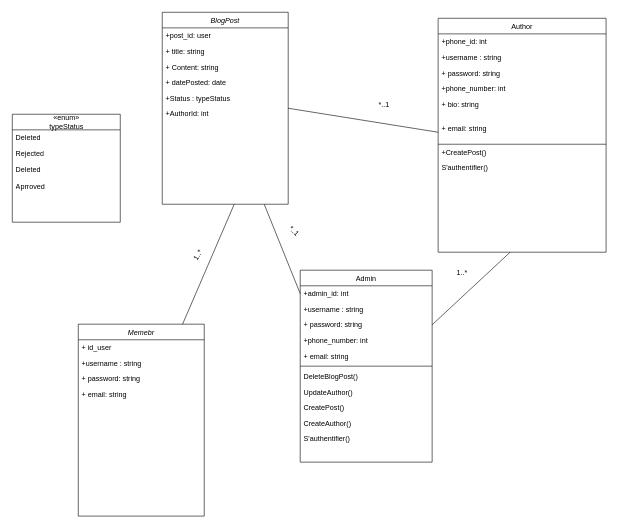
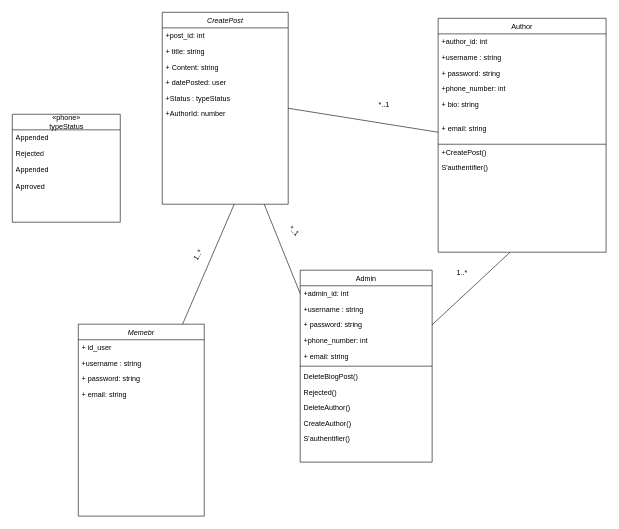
  <mxCell id="0" />
  <mxCell id="1" parent="0" />
- <mxCell id="2" value="BlogPost" style="swimlane;fontStyle=2;align=center;verticalAlign=top;childLayout=stackLayout;horizontal=1;startSize=26;horizontalStack=0;resizeParent=1;resizeLast=0;collapsible=1;marginBottom=0;rounded=0;shadow=0;strokeWidth=1;" parent="1" vertex="1"><mxGeometry x="270" y="20" width="210" height="320" as="geometry"><mxRectangle x="230" y="140" width="160" height="26" as="alternateBounds" /></mxGeometry></mxCell>
- <mxCell id="3" value="+post_id: user" style="text;align=left;verticalAlign=top;spacingLeft=4;spacingRight=4;overflow=hidden;rotatable=0;points=[[0,0.5],[1,0.5]];portConstraint=eastwest;" parent="2" vertex="1"><mxGeometry y="26" width="210" height="26" as="geometry" /></mxCell>
+ <mxCell id="2" value="CreatePost" style="swimlane;fontStyle=2;align=center;verticalAlign=top;childLayout=stackLayout;horizontal=1;startSize=26;horizontalStack=0;resizeParent=1;resizeLast=0;collapsible=1;marginBottom=0;rounded=0;shadow=0;strokeWidth=1;" parent="1" vertex="1"><mxGeometry x="270" y="20" width="210" height="320" as="geometry"><mxRectangle x="230" y="140" width="160" height="26" as="alternateBounds" /></mxGeometry></mxCell>
+ <mxCell id="3" value="+post_id: int" style="text;align=left;verticalAlign=top;spacingLeft=4;spacingRight=4;overflow=hidden;rotatable=0;points=[[0,0.5],[1,0.5]];portConstraint=eastwest;" parent="2" vertex="1"><mxGeometry y="26" width="210" height="26" as="geometry" /></mxCell>
  <mxCell id="4" value="+ title: string" style="text;align=left;verticalAlign=top;spacingLeft=4;spacingRight=4;overflow=hidden;rotatable=0;points=[[0,0.5],[1,0.5]];portConstraint=eastwest;rounded=0;shadow=0;html=0;" parent="2" vertex="1"><mxGeometry y="52" width="210" height="26" as="geometry" /></mxCell>
  <mxCell id="5" value="+ Content: string" style="text;align=left;verticalAlign=top;spacingLeft=4;spacingRight=4;overflow=hidden;rotatable=0;points=[[0,0.5],[1,0.5]];portConstraint=eastwest;rounded=0;shadow=0;html=0;" parent="2" vertex="1"><mxGeometry y="78" width="210" height="26" as="geometry" /></mxCell>
- <mxCell id="6" value="+ datePosted: date" style="text;align=left;verticalAlign=top;spacingLeft=4;spacingRight=4;overflow=hidden;rotatable=0;points=[[0,0.5],[1,0.5]];portConstraint=eastwest;rounded=0;shadow=0;html=0;" parent="2" vertex="1"><mxGeometry y="104" width="210" height="26" as="geometry" /></mxCell>
+ <mxCell id="6" value="+ datePosted: user" style="text;align=left;verticalAlign=top;spacingLeft=4;spacingRight=4;overflow=hidden;rotatable=0;points=[[0,0.5],[1,0.5]];portConstraint=eastwest;rounded=0;shadow=0;html=0;" parent="2" vertex="1"><mxGeometry y="104" width="210" height="26" as="geometry" /></mxCell>
  <mxCell id="7" value="+Status : typeStatus" style="text;align=left;verticalAlign=top;spacingLeft=4;spacingRight=4;overflow=hidden;rotatable=0;points=[[0,0.5],[1,0.5]];portConstraint=eastwest;rounded=0;shadow=0;html=0;" parent="2" vertex="1"><mxGeometry y="130" width="210" height="26" as="geometry" /></mxCell>
- <mxCell id="8" value="+AuthorId: int" style="text;align=left;verticalAlign=top;spacingLeft=4;spacingRight=4;overflow=hidden;rotatable=0;points=[[0,0.5],[1,0.5]];portConstraint=eastwest;rounded=0;shadow=0;html=0;" parent="2" vertex="1"><mxGeometry y="156" width="210" height="26" as="geometry" /></mxCell>
+ <mxCell id="8" value="+AuthorId: number" style="text;align=left;verticalAlign=top;spacingLeft=4;spacingRight=4;overflow=hidden;rotatable=0;points=[[0,0.5],[1,0.5]];portConstraint=eastwest;rounded=0;shadow=0;html=0;" parent="2" vertex="1"><mxGeometry y="156" width="210" height="26" as="geometry" /></mxCell>
  <mxCell id="9" value="Author" style="swimlane;fontStyle=0;align=center;verticalAlign=top;childLayout=stackLayout;horizontal=1;startSize=26;horizontalStack=0;resizeParent=1;resizeLast=0;collapsible=1;marginBottom=0;rounded=0;shadow=0;strokeWidth=1;" parent="1" vertex="1"><mxGeometry x="730" y="30" width="280" height="390" as="geometry"><mxRectangle x="550" y="140" width="160" height="26" as="alternateBounds" /></mxGeometry></mxCell>
- <mxCell id="10" value="+phone_id: int" style="text;align=left;verticalAlign=top;spacingLeft=4;spacingRight=4;overflow=hidden;rotatable=0;points=[[0,0.5],[1,0.5]];portConstraint=eastwest;" parent="9" vertex="1"><mxGeometry y="26" width="280" height="26" as="geometry" /></mxCell>
+ <mxCell id="10" value="+author_id: int" style="text;align=left;verticalAlign=top;spacingLeft=4;spacingRight=4;overflow=hidden;rotatable=0;points=[[0,0.5],[1,0.5]];portConstraint=eastwest;" parent="9" vertex="1"><mxGeometry y="26" width="280" height="26" as="geometry" /></mxCell>
  <mxCell id="11" value="+username : string" style="text;align=left;verticalAlign=top;spacingLeft=4;spacingRight=4;overflow=hidden;rotatable=0;points=[[0,0.5],[1,0.5]];portConstraint=eastwest;rounded=0;shadow=0;html=0;" parent="9" vertex="1"><mxGeometry y="52" width="280" height="26" as="geometry" /></mxCell>
  <mxCell id="12" value="+ password: string" style="text;align=left;verticalAlign=top;spacingLeft=4;spacingRight=4;overflow=hidden;rotatable=0;points=[[0,0.5],[1,0.5]];portConstraint=eastwest;rounded=0;shadow=0;html=0;" parent="9" vertex="1"><mxGeometry y="78" width="280" height="26" as="geometry" /></mxCell>
  <mxCell id="13" value="+phone_number: int" style="text;align=left;verticalAlign=top;spacingLeft=4;spacingRight=4;overflow=hidden;rotatable=0;points=[[0,0.5],[1,0.5]];portConstraint=eastwest;rounded=0;shadow=0;html=0;" parent="9" vertex="1"><mxGeometry y="104" width="280" height="26" as="geometry" /></mxCell>
  <mxCell id="14" value="+ bio: string" style="text;align=left;verticalAlign=top;spacingLeft=4;spacingRight=4;overflow=hidden;rotatable=0;points=[[0,0.5],[1,0.5]];portConstraint=eastwest;rounded=0;shadow=0;html=0;" parent="9" vertex="1"><mxGeometry y="130" width="280" height="40" as="geometry" /></mxCell>
  <mxCell id="15" value="+ email: string" style="text;align=left;verticalAlign=top;spacingLeft=4;spacingRight=4;overflow=hidden;rotatable=0;points=[[0,0.5],[1,0.5]];portConstraint=eastwest;rounded=0;shadow=0;html=0;" parent="9" vertex="1"><mxGeometry y="170" width="280" height="40" as="geometry" /></mxCell>
  <mxCell id="16" value="" style="endArrow=none;html=1;rounded=0;" parent="9" edge="1"><mxGeometry width="50" height="50" relative="1" as="geometry"><mxPoint y="210" as="sourcePoint" /><mxPoint x="280" y="210" as="targetPoint" /></mxGeometry></mxCell>
  <mxCell id="17" value="+CreatePost()" style="text;align=left;verticalAlign=top;spacingLeft=4;spacingRight=4;overflow=hidden;rotatable=0;points=[[0,0.5],[1,0.5]];portConstraint=eastwest;" parent="9" vertex="1"><mxGeometry y="210" width="280" height="26" as="geometry" /></mxCell>
  <mxCell id="18" value="S'authentifier()" style="text;align=left;verticalAlign=top;spacingLeft=4;spacingRight=4;overflow=hidden;rotatable=0;points=[[0,0.5],[1,0.5]];portConstraint=eastwest;" parent="9" vertex="1"><mxGeometry y="236" width="280" height="26" as="geometry" /></mxCell>
  <mxCell id="19" value="Admin" style="swimlane;fontStyle=0;align=center;verticalAlign=top;childLayout=stackLayout;horizontal=1;startSize=26;horizontalStack=0;resizeParent=1;resizeLast=0;collapsible=1;marginBottom=0;rounded=0;shadow=0;strokeWidth=1;" parent="1" vertex="1"><mxGeometry x="500" y="450" width="220" height="320" as="geometry"><mxRectangle x="550" y="140" width="160" height="26" as="alternateBounds" /></mxGeometry></mxCell>
  <mxCell id="20" value="+admin_id: int" style="text;align=left;verticalAlign=top;spacingLeft=4;spacingRight=4;overflow=hidden;rotatable=0;points=[[0,0.5],[1,0.5]];portConstraint=eastwest;" parent="19" vertex="1"><mxGeometry y="26" width="220" height="26" as="geometry" /></mxCell>
  <mxCell id="21" value="+username : string" style="text;align=left;verticalAlign=top;spacingLeft=4;spacingRight=4;overflow=hidden;rotatable=0;points=[[0,0.5],[1,0.5]];portConstraint=eastwest;rounded=0;shadow=0;html=0;" parent="19" vertex="1"><mxGeometry y="52" width="220" height="26" as="geometry" /></mxCell>
  <mxCell id="22" value="+ password: string" style="text;align=left;verticalAlign=top;spacingLeft=4;spacingRight=4;overflow=hidden;rotatable=0;points=[[0,0.5],[1,0.5]];portConstraint=eastwest;rounded=0;shadow=0;html=0;" parent="19" vertex="1"><mxGeometry y="78" width="220" height="26" as="geometry" /></mxCell>
  <mxCell id="23" value="+phone_number: int" style="text;align=left;verticalAlign=top;spacingLeft=4;spacingRight=4;overflow=hidden;rotatable=0;points=[[0,0.5],[1,0.5]];portConstraint=eastwest;rounded=0;shadow=0;html=0;" parent="19" vertex="1"><mxGeometry y="104" width="220" height="26" as="geometry" /></mxCell>
  <mxCell id="24" value="+ email: string" style="text;align=left;verticalAlign=top;spacingLeft=4;spacingRight=4;overflow=hidden;rotatable=0;points=[[0,0.5],[1,0.5]];portConstraint=eastwest;rounded=0;shadow=0;html=0;" parent="19" vertex="1"><mxGeometry y="130" width="220" height="26" as="geometry" /></mxCell>
  <mxCell id="25" value="" style="line;html=1;strokeWidth=1;align=left;verticalAlign=middle;spacingTop=-1;spacingLeft=3;spacingRight=3;rotatable=0;labelPosition=right;points=[];portConstraint=eastwest;" parent="19" vertex="1"><mxGeometry y="156" width="220" height="8" as="geometry" /></mxCell>
  <mxCell id="26" value="DeleteBlogPost()" style="text;align=left;verticalAlign=top;spacingLeft=4;spacingRight=4;overflow=hidden;rotatable=0;points=[[0,0.5],[1,0.5]];portConstraint=eastwest;" parent="19" vertex="1"><mxGeometry y="164" width="220" height="26" as="geometry" /></mxCell>
- <mxCell id="27" value="UpdateAuthor()" style="text;align=left;verticalAlign=top;spacingLeft=4;spacingRight=4;overflow=hidden;rotatable=0;points=[[0,0.5],[1,0.5]];portConstraint=eastwest;" parent="19" vertex="1"><mxGeometry y="190" width="220" height="26" as="geometry" /></mxCell>
- <mxCell id="28" value="CreatePost()" style="text;align=left;verticalAlign=top;spacingLeft=4;spacingRight=4;overflow=hidden;rotatable=0;points=[[0,0.5],[1,0.5]];portConstraint=eastwest;" parent="19" vertex="1"><mxGeometry y="216" width="220" height="26" as="geometry" /></mxCell>
+ <mxCell id="27" value="Rejected()" style="text;align=left;verticalAlign=top;spacingLeft=4;spacingRight=4;overflow=hidden;rotatable=0;points=[[0,0.5],[1,0.5]];portConstraint=eastwest;" parent="19" vertex="1"><mxGeometry y="190" width="220" height="26" as="geometry" /></mxCell>
+ <mxCell id="28" value="DeleteAuthor()" style="text;align=left;verticalAlign=top;spacingLeft=4;spacingRight=4;overflow=hidden;rotatable=0;points=[[0,0.5],[1,0.5]];portConstraint=eastwest;" parent="19" vertex="1"><mxGeometry y="216" width="220" height="26" as="geometry" /></mxCell>
  <mxCell id="29" value="CreateAuthor()" style="text;align=left;verticalAlign=top;spacingLeft=4;spacingRight=4;overflow=hidden;rotatable=0;points=[[0,0.5],[1,0.5]];portConstraint=eastwest;" parent="19" vertex="1"><mxGeometry y="242" width="220" height="26" as="geometry" /></mxCell>
  <mxCell id="30" value="S'authentifier()" style="text;align=left;verticalAlign=top;spacingLeft=4;spacingRight=4;overflow=hidden;rotatable=0;points=[[0,0.5],[1,0.5]];portConstraint=eastwest;" parent="19" vertex="1"><mxGeometry y="268" width="220" height="26" as="geometry" /></mxCell>
- <mxCell id="31" value="&lt;div&gt;«enum»&lt;/div&gt;&lt;div&gt;typeStatus&lt;/div&gt;" style="swimlane;fontStyle=0;childLayout=stackLayout;horizontal=1;startSize=26;fillColor=none;horizontalStack=0;resizeParent=1;resizeParentMax=0;resizeLast=0;collapsible=1;marginBottom=0;html=1;" parent="1" vertex="1"><mxGeometry x="20" y="190" width="180" height="180" as="geometry" /></mxCell>
- <mxCell id="32" value="Deleted" style="text;strokeColor=none;fillColor=none;align=left;verticalAlign=top;spacingLeft=4;spacingRight=4;overflow=hidden;rotatable=0;points=[[0,0.5],[1,0.5]];portConstraint=eastwest;whiteSpace=wrap;html=1;" parent="31" vertex="1"><mxGeometry y="26" width="180" height="26" as="geometry" /></mxCell>
+ <mxCell id="31" value="&lt;div&gt;«phone»&lt;/div&gt;&lt;div&gt;typeStatus&lt;/div&gt;" style="swimlane;fontStyle=0;childLayout=stackLayout;horizontal=1;startSize=26;fillColor=none;horizontalStack=0;resizeParent=1;resizeParentMax=0;resizeLast=0;collapsible=1;marginBottom=0;html=1;" parent="1" vertex="1"><mxGeometry x="20" y="190" width="180" height="180" as="geometry" /></mxCell>
+ <mxCell id="32" value="Appended" style="text;strokeColor=none;fillColor=none;align=left;verticalAlign=top;spacingLeft=4;spacingRight=4;overflow=hidden;rotatable=0;points=[[0,0.5],[1,0.5]];portConstraint=eastwest;whiteSpace=wrap;html=1;" parent="31" vertex="1"><mxGeometry y="26" width="180" height="26" as="geometry" /></mxCell>
  <mxCell id="33" value="Rejected" style="text;strokeColor=none;fillColor=none;align=left;verticalAlign=top;spacingLeft=4;spacingRight=4;overflow=hidden;rotatable=0;points=[[0,0.5],[1,0.5]];portConstraint=eastwest;whiteSpace=wrap;html=1;" parent="31" vertex="1"><mxGeometry y="52" width="180" height="26" as="geometry" /></mxCell>
- <mxCell id="34" value="&lt;div&gt;Deleted&lt;/div&gt;&lt;div&gt;&lt;br&gt;&lt;/div&gt;&lt;div&gt;Aprroved&lt;br&gt;&lt;/div&gt;" style="text;strokeColor=none;fillColor=none;align=left;verticalAlign=top;spacingLeft=4;spacingRight=4;overflow=hidden;rotatable=0;points=[[0,0.5],[1,0.5]];portConstraint=eastwest;whiteSpace=wrap;html=1;" parent="31" vertex="1"><mxGeometry y="78" width="180" height="102" as="geometry" /></mxCell>
+ <mxCell id="34" value="&lt;div&gt;Appended&lt;/div&gt;&lt;div&gt;&lt;br&gt;&lt;/div&gt;&lt;div&gt;Aprroved&lt;br&gt;&lt;/div&gt;" style="text;strokeColor=none;fillColor=none;align=left;verticalAlign=top;spacingLeft=4;spacingRight=4;overflow=hidden;rotatable=0;points=[[0,0.5],[1,0.5]];portConstraint=eastwest;whiteSpace=wrap;html=1;" parent="31" vertex="1"><mxGeometry y="78" width="180" height="102" as="geometry" /></mxCell>
  <mxCell id="35" value="" style="endArrow=none;html=1;rounded=0;exitX=1;exitY=0.5;exitDx=0;exitDy=0;entryX=0;entryY=0.5;entryDx=0;entryDy=0;" parent="1" source="2" target="15" edge="1"><mxGeometry width="50" height="50" relative="1" as="geometry"><mxPoint x="220" y="340" as="sourcePoint" /><mxPoint x="270" y="290" as="targetPoint" /></mxGeometry></mxCell>
  <mxCell id="36" value="" style="endArrow=none;html=1;rounded=0;exitX=0;exitY=0.5;exitDx=0;exitDy=0;" parent="1" source="20" edge="1"><mxGeometry width="50" height="50" relative="1" as="geometry"><mxPoint x="490" y="190" as="sourcePoint" /><mxPoint x="440" y="340" as="targetPoint" /></mxGeometry></mxCell>
  <mxCell id="37" value="" style="endArrow=none;html=1;rounded=0;exitX=1;exitY=0.5;exitDx=0;exitDy=0;" parent="1" source="22" edge="1"><mxGeometry width="50" height="50" relative="1" as="geometry"><mxPoint x="510" y="499" as="sourcePoint" /><mxPoint x="850" y="420" as="targetPoint" /></mxGeometry></mxCell>
  <mxCell id="38" value="Memebr" style="swimlane;fontStyle=2;align=center;verticalAlign=top;childLayout=stackLayout;horizontal=1;startSize=26;horizontalStack=0;resizeParent=1;resizeLast=0;collapsible=1;marginBottom=0;rounded=0;shadow=0;strokeWidth=1;" parent="1" vertex="1"><mxGeometry x="130" y="540" width="210" height="320" as="geometry"><mxRectangle x="230" y="140" width="160" height="26" as="alternateBounds" /></mxGeometry></mxCell>
  <mxCell id="39" value="+ id_user" style="text;align=left;verticalAlign=top;spacingLeft=4;spacingRight=4;overflow=hidden;rotatable=0;points=[[0,0.5],[1,0.5]];portConstraint=eastwest;" parent="38" vertex="1"><mxGeometry y="26" width="210" height="26" as="geometry" /></mxCell>
  <mxCell id="40" value="+username : string" style="text;align=left;verticalAlign=top;spacingLeft=4;spacingRight=4;overflow=hidden;rotatable=0;points=[[0,0.5],[1,0.5]];portConstraint=eastwest;rounded=0;shadow=0;html=0;" parent="38" vertex="1"><mxGeometry y="52" width="210" height="26" as="geometry" /></mxCell>
  <mxCell id="41" value="+ password: string" style="text;align=left;verticalAlign=top;spacingLeft=4;spacingRight=4;overflow=hidden;rotatable=0;points=[[0,0.5],[1,0.5]];portConstraint=eastwest;rounded=0;shadow=0;html=0;" parent="38" vertex="1"><mxGeometry y="78" width="210" height="26" as="geometry" /></mxCell>
  <mxCell id="42" value="+ email: string" style="text;align=left;verticalAlign=top;spacingLeft=4;spacingRight=4;overflow=hidden;rotatable=0;points=[[0,0.5],[1,0.5]];portConstraint=eastwest;rounded=0;shadow=0;html=0;" parent="38" vertex="1"><mxGeometry y="104" width="210" height="26" as="geometry" /></mxCell>
  <mxCell id="43" value="" style="endArrow=none;html=1;rounded=0;" parent="1" source="38" edge="1"><mxGeometry width="50" height="50" relative="1" as="geometry"><mxPoint x="490" y="520" as="sourcePoint" /><mxPoint x="390" y="340" as="targetPoint" /></mxGeometry></mxCell>
  <mxCell id="44" value="1..*" style="text;html=1;strokeColor=none;fillColor=none;align=center;verticalAlign=middle;whiteSpace=wrap;rounded=0;" parent="1" vertex="1"><mxGeometry x="740" y="440" width="60" height="30" as="geometry" /></mxCell>
  <mxCell id="45" value="*..1" style="text;html=1;strokeColor=none;fillColor=none;align=center;verticalAlign=middle;whiteSpace=wrap;rounded=0;rotation=45;" parent="1" vertex="1"><mxGeometry x="460" y="370" width="60" height="30" as="geometry" /></mxCell>
  <mxCell id="46" value="1..*" style="text;html=1;strokeColor=none;fillColor=none;align=center;verticalAlign=middle;whiteSpace=wrap;rounded=0;rotation=-60;" parent="1" vertex="1"><mxGeometry x="300" y="410" width="60" height="30" as="geometry" /></mxCell>
  <mxCell id="47" value="&lt;div&gt;*..1&lt;/div&gt;" style="text;html=1;strokeColor=none;fillColor=none;align=center;verticalAlign=middle;whiteSpace=wrap;rounded=0;" vertex="1" parent="1"><mxGeometry x="610" y="160" width="60" height="30" as="geometry" /></mxCell>
